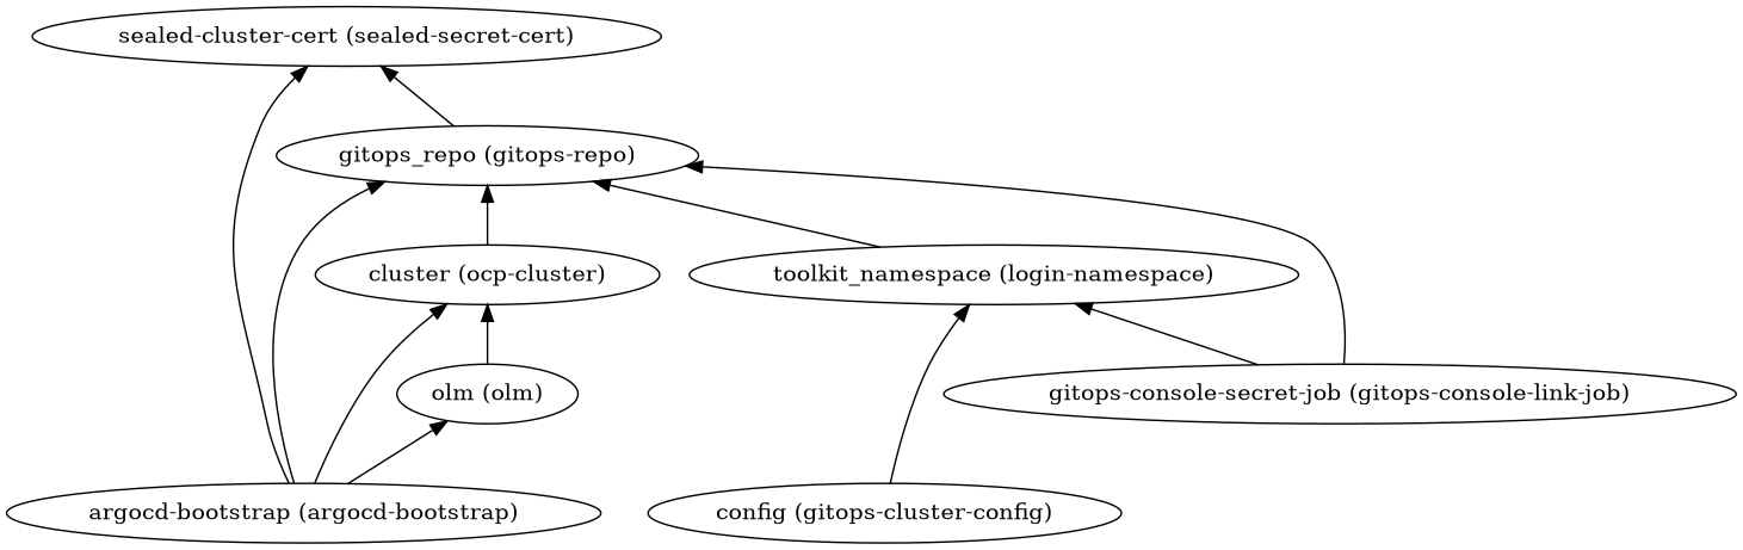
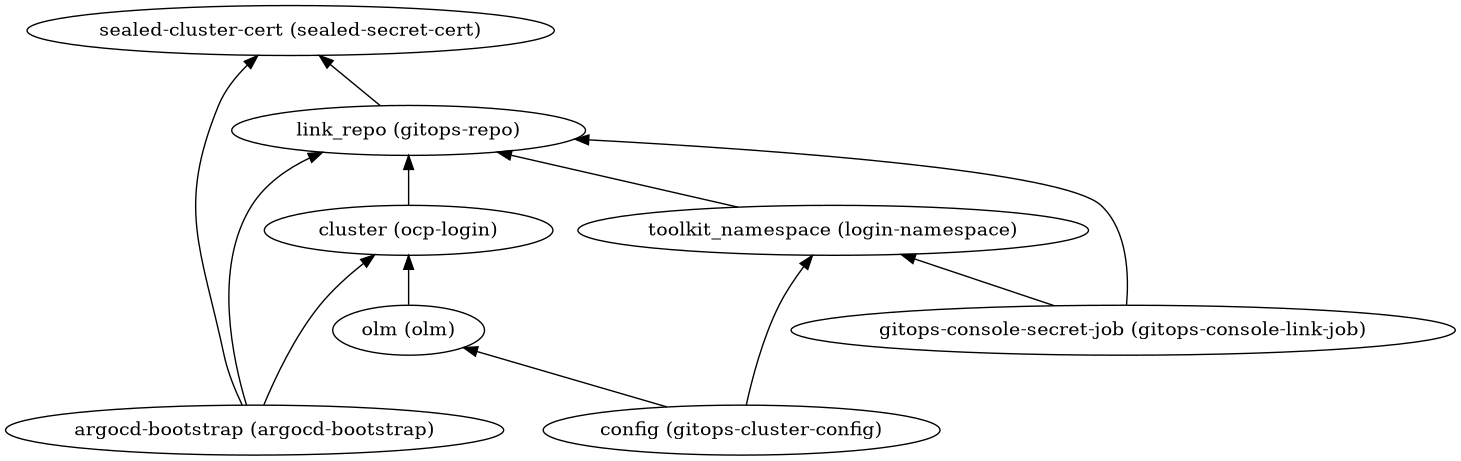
  digraph {
    rankdir=BT
    n1 [label="sealed-cluster-cert (sealed-secret-cert)"]
-   "gitops_repo (gitops-repo)"
+   "gitops_repo (gitops-repo)" [label="link_repo (gitops-repo)"]
    "argocd-bootstrap (argocd-bootstrap)"
-   "cluster (ocp-login)" [label="cluster (ocp-cluster)"]
+   "cluster (ocp-login)"
    "olm (olm)"
    n6 [label="toolkit_namespace (login-namespace)"]
    "config (gitops-cluster-config)"
    n8 [label="gitops-console-secret-job (gitops-console-link-job)"]
    "gitops_repo (gitops-repo)" -> n1
    "argocd-bootstrap (argocd-bootstrap)" -> n1
    "argocd-bootstrap (argocd-bootstrap)" -> "gitops_repo (gitops-repo)"
    "argocd-bootstrap (argocd-bootstrap)" -> "cluster (ocp-login)"
-   "argocd-bootstrap (argocd-bootstrap)" -> "olm (olm)"
+   "config (gitops-cluster-config)" -> "olm (olm)"
    "cluster (ocp-login)" -> "gitops_repo (gitops-repo)"
    "olm (olm)" -> "cluster (ocp-login)"
    n6 -> "gitops_repo (gitops-repo)"
    "config (gitops-cluster-config)" -> n6
    n8 -> "gitops_repo (gitops-repo)"
    n8 -> n6
  }
